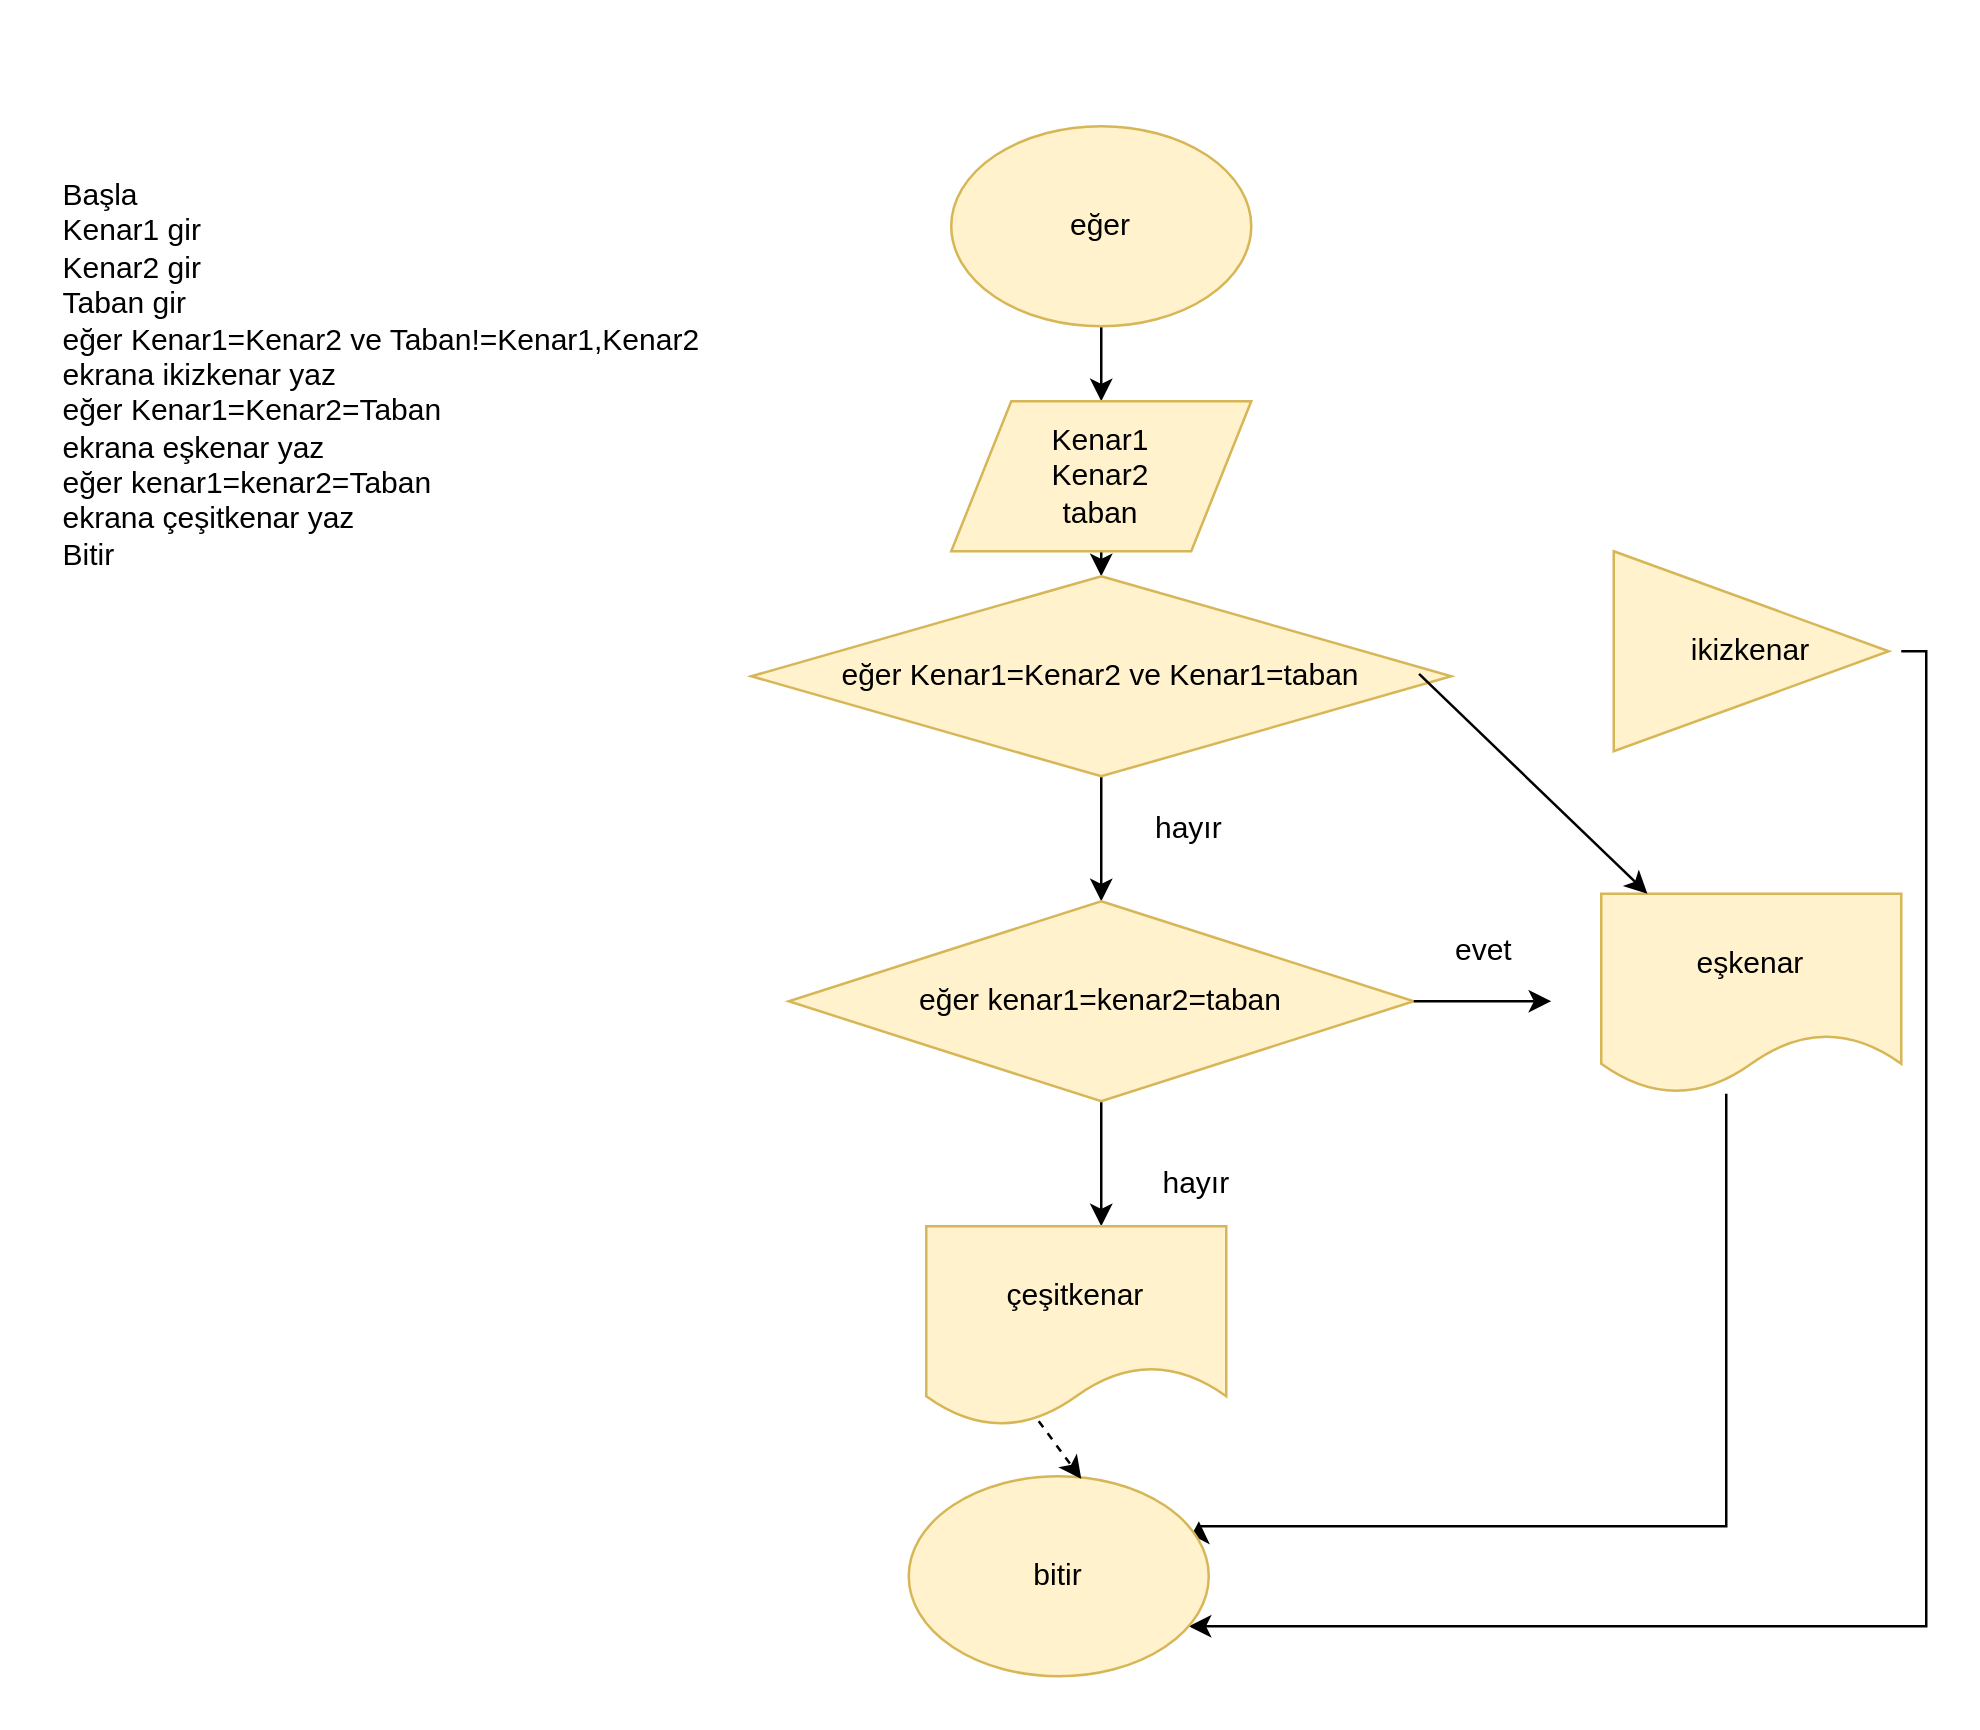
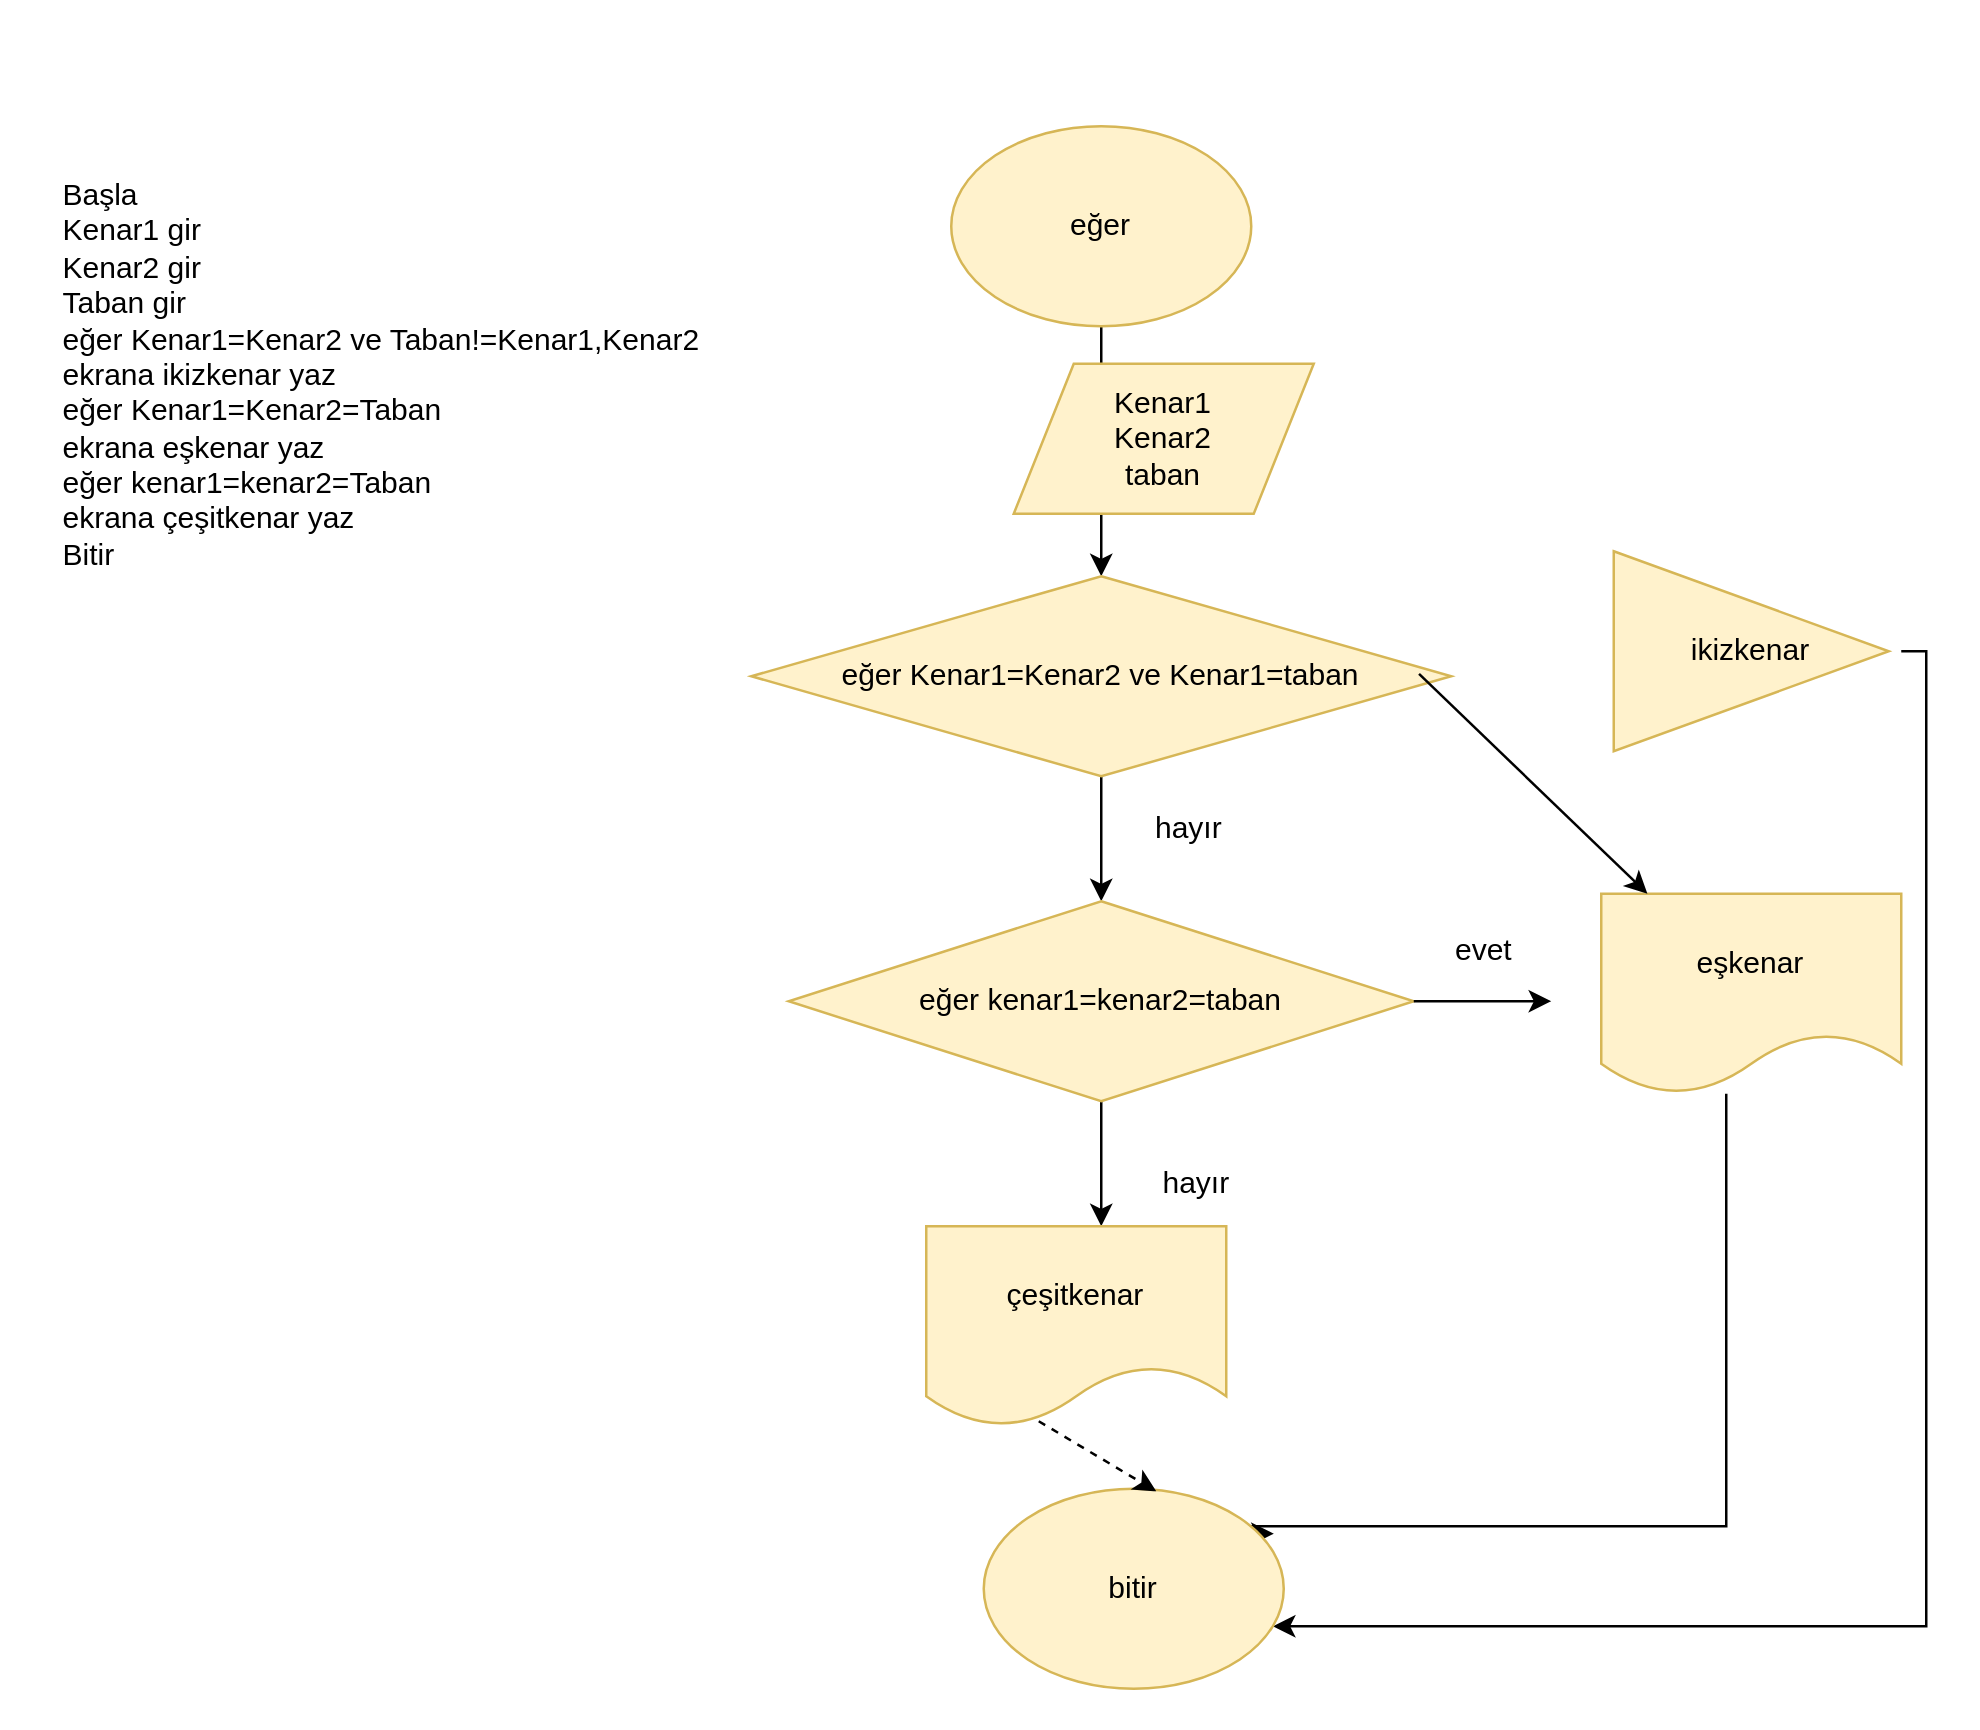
  <mxCell id="0" />
  <mxCell id="1" parent="0" />
  <mxCell id="2" value="&lt;h1&gt;&lt;br&gt;&lt;/h1&gt;&lt;div&gt;Başla&lt;/div&gt;&lt;div&gt;Kenar1 gir&lt;/div&gt;&lt;div&gt;Kenar2 gir&lt;/div&gt;&lt;div&gt;Taban gir&lt;/div&gt;&lt;div&gt;eğer Kenar1=Kenar2 ve Taban!=Kenar1,Kenar2&lt;/div&gt;&lt;div&gt;ekrana ikizkenar yaz&lt;/div&gt;&lt;div&gt;eğer Kenar1=Kenar2=Taban&lt;/div&gt;&lt;div&gt;ekrana eşkenar yaz&lt;/div&gt;&lt;div&gt;eğer kenar1=kenar2=Taban&lt;/div&gt;&lt;div&gt;ekrana çeşitkenar yaz&lt;/div&gt;&lt;div&gt;Bitir&lt;/div&gt;" style="text;html=1;strokeColor=none;fillColor=none;spacing=5;spacingTop=-20;whiteSpace=wrap;overflow=hidden;rounded=0;" parent="1" vertex="1"><mxGeometry x="20" y="20" width="290" height="210" as="geometry" /></mxCell>
  <mxCell id="3" style="edgeStyle=orthogonalEdgeStyle;rounded=0;orthogonalLoop=1;jettySize=auto;html=1;" parent="1" source="4" target="6" edge="1"><mxGeometry relative="1" as="geometry" /></mxCell>
  <mxCell id="4" value="eğer" style="ellipse;whiteSpace=wrap;html=1;fillColor=#fff2cc;strokeColor=#d6b656;" parent="1" vertex="1"><mxGeometry x="380" y="50" width="120" height="80" as="geometry" /></mxCell>
  <mxCell id="5" style="edgeStyle=orthogonalEdgeStyle;rounded=0;orthogonalLoop=1;jettySize=auto;html=1;exitX=0.5;exitY=1;exitDx=0;exitDy=0;entryX=0.5;entryY=0;entryDx=0;entryDy=0;" parent="1" source="6" target="8" edge="1"><mxGeometry relative="1" as="geometry" /></mxCell>
- <mxCell id="6" value="Kenar1&lt;br&gt;Kenar2&lt;br&gt;taban" style="shape=parallelogram;perimeter=parallelogramPerimeter;whiteSpace=wrap;html=1;fillColor=#fff2cc;strokeColor=#d6b656;" parent="1" vertex="1"><mxGeometry x="380" y="160" width="120" height="60" as="geometry" /></mxCell>
+ <mxCell id="6" value="Kenar1&lt;br&gt;Kenar2&lt;br&gt;taban" style="shape=parallelogram;perimeter=parallelogramPerimeter;whiteSpace=wrap;html=1;fillColor=#fff2cc;strokeColor=#d6b656;" parent="1" vertex="1"><mxGeometry x="405" y="145" width="120" height="60" as="geometry" /></mxCell>
  <mxCell id="7" style="edgeStyle=orthogonalEdgeStyle;rounded=0;orthogonalLoop=1;jettySize=auto;html=1;exitX=0.5;exitY=1;exitDx=0;exitDy=0;" parent="1" source="8" edge="1"><mxGeometry relative="1" as="geometry"><mxPoint x="440" y="360" as="targetPoint" /></mxGeometry></mxCell>
  <mxCell id="8" value="eğer Kenar1=Kenar2 ve Kenar1=taban" style="rhombus;whiteSpace=wrap;html=1;fillColor=#fff2cc;strokeColor=#d6b656;" parent="1" vertex="1"><mxGeometry x="300" y="230" width="280" height="80" as="geometry" /></mxCell>
  <mxCell id="9" style="edgeStyle=orthogonalEdgeStyle;rounded=0;orthogonalLoop=1;jettySize=auto;html=1;" parent="1" edge="1" target="17"><mxGeometry relative="1" as="geometry"><mxPoint x="30" y="650" as="targetPoint" /><mxPoint x="760" y="260" as="sourcePoint" /><Array as="points"><mxPoint x="770" y="260" /><mxPoint x="770" y="650" /></Array></mxGeometry></mxCell>
  <mxCell id="10" value="hayır" style="text;html=1;resizable=0;points=[];autosize=1;align=left;verticalAlign=top;spacingTop=-4;" parent="1" vertex="1"><mxGeometry x="460" y="321" width="40" height="20" as="geometry" /></mxCell>
  <mxCell id="11" style="edgeStyle=orthogonalEdgeStyle;rounded=0;orthogonalLoop=1;jettySize=auto;html=1;exitX=0.5;exitY=1;exitDx=0;exitDy=0;" parent="1" source="12" edge="1"><mxGeometry relative="1" as="geometry"><mxPoint x="440" y="490" as="targetPoint" /></mxGeometry></mxCell>
  <mxCell id="12" value="eğer kenar1=kenar2=taban" style="rhombus;whiteSpace=wrap;html=1;fillColor=#fff2cc;strokeColor=#d6b656;" parent="1" vertex="1"><mxGeometry x="315" y="360" width="250" height="80" as="geometry" /></mxCell>
  <mxCell id="13" style="edgeStyle=orthogonalEdgeStyle;rounded=0;orthogonalLoop=1;jettySize=auto;html=1;entryX=0.967;entryY=0.225;entryDx=0;entryDy=0;entryPerimeter=0;" parent="1" source="14" edge="1" target="17"><mxGeometry relative="1" as="geometry"><mxPoint x="140" y="610" as="targetPoint" /><Array as="points"><mxPoint x="690" y="610" /><mxPoint x="479" y="610" /></Array></mxGeometry></mxCell>
  <mxCell id="14" value="eşkenar" style="shape=document;whiteSpace=wrap;html=1;boundedLbl=1;fillColor=#fff2cc;strokeColor=#d6b656;" parent="1" vertex="1"><mxGeometry x="640" y="357" width="120" height="80" as="geometry" /></mxCell>
  <mxCell id="15" value="hayır" style="text;html=1;resizable=0;points=[];autosize=1;align=left;verticalAlign=top;spacingTop=-4;" parent="1" vertex="1"><mxGeometry x="463" y="463" width="40" height="20" as="geometry" /></mxCell>
  <mxCell id="16" value="çeşitkenar" style="shape=document;whiteSpace=wrap;html=1;boundedLbl=1;fillColor=#fff2cc;strokeColor=#d6b656;" parent="1" vertex="1"><mxGeometry x="370" y="490" width="120" height="80" as="geometry" /></mxCell>
- <mxCell id="17" value="bitir" style="ellipse;whiteSpace=wrap;html=1;fillColor=#fff2cc;strokeColor=#d6b656;" parent="1" vertex="1"><mxGeometry x="363" y="590" width="120" height="80" as="geometry" /></mxCell>
+ <mxCell id="17" value="bitir" style="ellipse;whiteSpace=wrap;html=1;fillColor=#fff2cc;strokeColor=#d6b656;" parent="1" vertex="1"><mxGeometry x="393" y="595" width="120" height="80" as="geometry" /></mxCell>
  <mxCell id="18" value="" style="endArrow=classic;html=1;" parent="1" source="16" edge="1"><mxGeometry width="50" height="50" relative="1" as="geometry"><mxPoint x="440" y="610" as="sourcePoint" /><mxPoint x="490" y="560" as="targetPoint" /></mxGeometry></mxCell>
  <mxCell id="19" value="" style="endArrow=classic;html=1;exitX=0.375;exitY=0.975;exitDx=0;exitDy=0;exitPerimeter=0;entryX=0.575;entryY=0.013;entryDx=0;entryDy=0;entryPerimeter=0;dashed=1;" parent="1" source="16" target="17" edge="1"><mxGeometry width="50" height="50" relative="1" as="geometry"><mxPoint x="420" y="610" as="sourcePoint" /><mxPoint x="470" y="560" as="targetPoint" /></mxGeometry></mxCell>
  <mxCell id="20" value="evet" style="text;html=1;resizable=0;points=[];autosize=1;align=left;verticalAlign=top;spacingTop=-4;" parent="1" vertex="1"><mxGeometry x="580" y="370" width="40" height="20" as="geometry" /></mxCell>
  <mxCell id="21" value="" style="endArrow=classic;html=1;exitX=1;exitY=0.5;exitDx=0;exitDy=0;" edge="1" parent="1" source="12"><mxGeometry width="50" height="50" relative="1" as="geometry"><mxPoint x="20" y="740" as="sourcePoint" /><mxPoint x="620" y="400" as="targetPoint" /></mxGeometry></mxCell>
  <mxCell id="22" value="&lt;span style=&quot;white-space: normal&quot;&gt;ikizkenar&lt;/span&gt;" style="triangle;whiteSpace=wrap;html=1;fillColor=#fff2cc;strokeColor=#d6b656;" vertex="1" parent="1"><mxGeometry x="645" y="220" width="110" height="80" as="geometry" /></mxCell>
  <mxCell id="23" value="" style="endArrow=classic;html=1;exitX=0.954;exitY=0.488;exitDx=0;exitDy=0;exitPerimeter=0;" edge="1" parent="1" source="8" target="14"><mxGeometry width="50" height="50" relative="1" as="geometry"><mxPoint x="540" y="330" as="sourcePoint" /><mxPoint x="570" y="300" as="targetPoint" /></mxGeometry></mxCell>
